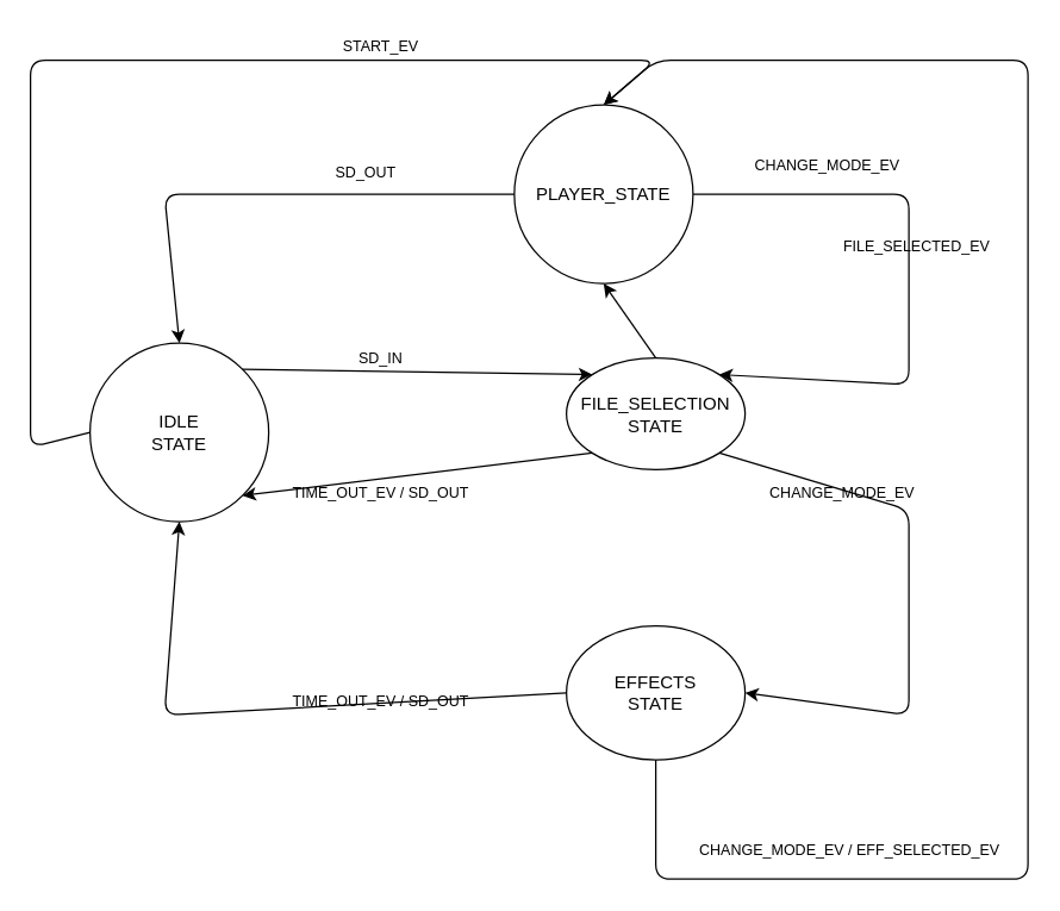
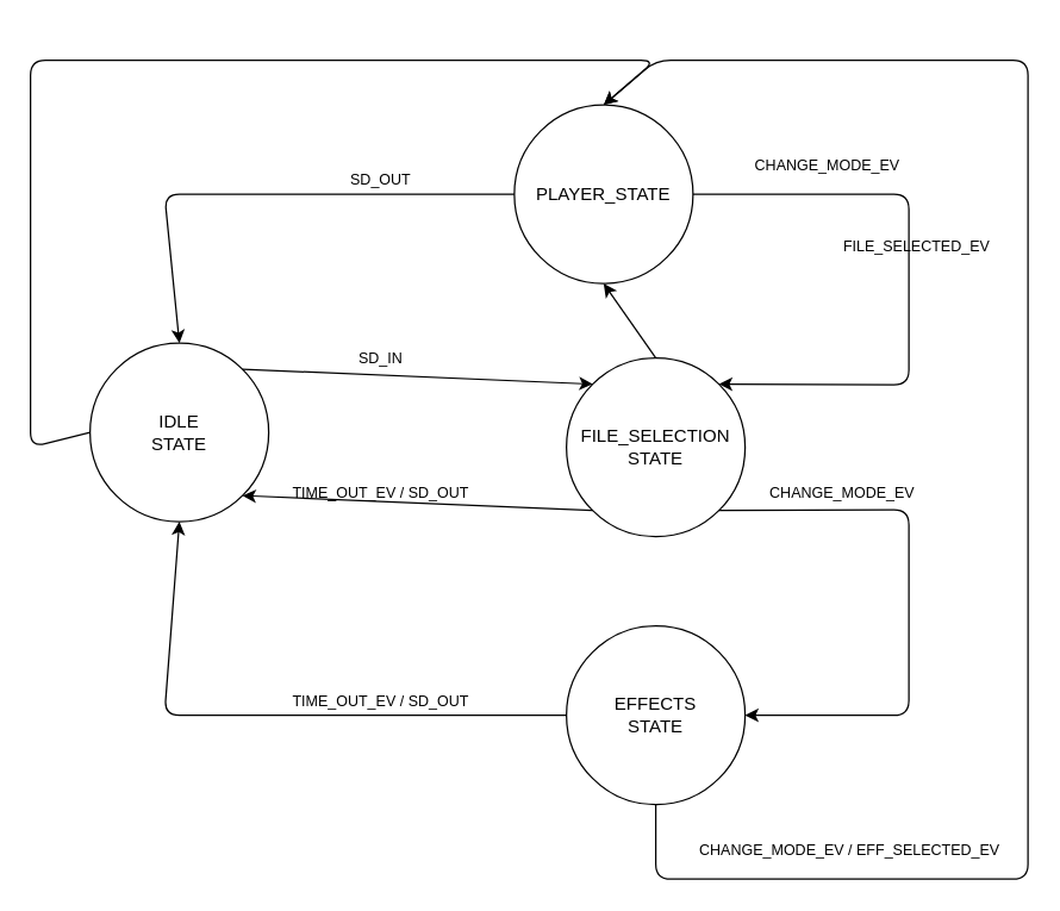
  <mxCell id="0" />
  <mxCell id="1" parent="0" />
  <mxCell id="2" value="IDLE&lt;br&gt;STATE" style="ellipse;whiteSpace=wrap;html=1;aspect=fixed;" vertex="1" parent="1"><mxGeometry x="60" y="230" width="120" height="120" as="geometry" /></mxCell>
  <mxCell id="3" value="PLAYER_STATE" style="ellipse;whiteSpace=wrap;html=1;aspect=fixed;" vertex="1" parent="1"><mxGeometry x="345" y="70" width="120" height="120" as="geometry" /></mxCell>
- <mxCell id="4" value="FILE_SELECTION&lt;br&gt;STATE" style="ellipse;whiteSpace=wrap;html=1;aspect=fixed;" vertex="1" parent="1"><mxGeometry x="380" y="240" width="120" height="75" as="geometry" /></mxCell>
- <mxCell id="5" value="EFFECTS&lt;br&gt;STATE" style="ellipse;whiteSpace=wrap;html=1;aspect=fixed;" vertex="1" parent="1"><mxGeometry x="380" y="420" width="120" height="90" as="geometry" /></mxCell>
+ <mxCell id="4" value="FILE_SELECTION&lt;br&gt;STATE" style="ellipse;whiteSpace=wrap;html=1;aspect=fixed;" vertex="1" parent="1"><mxGeometry x="380" y="240" width="120" height="120" as="geometry" /></mxCell>
+ <mxCell id="5" value="EFFECTS&lt;br&gt;STATE" style="ellipse;whiteSpace=wrap;html=1;aspect=fixed;" vertex="1" parent="1"><mxGeometry x="380" y="420" width="120" height="120" as="geometry" /></mxCell>
  <mxCell id="6" value="" style="endArrow=classic;html=1;entryX=0.5;entryY=1;entryDx=0;entryDy=0;exitX=0;exitY=0.5;exitDx=0;exitDy=0;" edge="1" parent="1" source="5" target="2"><mxGeometry width="50" height="50" relative="1" as="geometry"><mxPoint x="380" y="480" as="sourcePoint" /><mxPoint x="430" y="420" as="targetPoint" /><Array as="points"><mxPoint x="110" y="480" /></Array></mxGeometry></mxCell>
  <mxCell id="7" value="&lt;span style=&quot;font-size: 10px&quot;&gt;TIME_OUT_EV / SD_OUT&lt;/span&gt;" style="text;html=1;align=center;verticalAlign=middle;resizable=0;points=[];autosize=1;" vertex="1" parent="1"><mxGeometry x="190" y="460" width="130" height="20" as="geometry" /></mxCell>
  <mxCell id="8" value="" style="endArrow=classic;html=1;exitX=0;exitY=1;exitDx=0;exitDy=0;entryX=1;entryY=1;entryDx=0;entryDy=0;" edge="1" parent="1" source="4" target="2"><mxGeometry width="50" height="50" relative="1" as="geometry"><mxPoint x="380" y="470" as="sourcePoint" /><mxPoint x="430" y="420" as="targetPoint" /></mxGeometry></mxCell>
  <mxCell id="9" value="&lt;span style=&quot;font-size: 10px&quot;&gt;TIME_OUT_EV / SD_OUT&lt;/span&gt;" style="text;html=1;align=center;verticalAlign=middle;resizable=0;points=[];autosize=1;" vertex="1" parent="1"><mxGeometry x="190" y="320" width="130" height="20" as="geometry" /></mxCell>
  <mxCell id="10" value="" style="endArrow=classic;html=1;exitX=0;exitY=0.5;exitDx=0;exitDy=0;entryX=0.5;entryY=0;entryDx=0;entryDy=0;" edge="1" parent="1" source="3" target="2"><mxGeometry width="50" height="50" relative="1" as="geometry"><mxPoint x="380" y="470" as="sourcePoint" /><mxPoint x="430" y="420" as="targetPoint" /><Array as="points"><mxPoint x="110" y="130" /></Array></mxGeometry></mxCell>
- <mxCell id="11" value="&lt;span style=&quot;font-size: 10px&quot;&gt;SD_OUT&lt;/span&gt;" style="text;html=1;align=center;verticalAlign=middle;resizable=0;points=[];autosize=1;" vertex="1" parent="1"><mxGeometry x="215" y="105" width="60" height="20" as="geometry" /></mxCell>
+ <mxCell id="11" value="&lt;span style=&quot;font-size: 10px&quot;&gt;SD_OUT&lt;/span&gt;" style="text;html=1;align=center;verticalAlign=middle;resizable=0;points=[];autosize=1;" vertex="1" parent="1"><mxGeometry x="225" y="110" width="60" height="20" as="geometry" /></mxCell>
  <mxCell id="12" value="" style="endArrow=classic;html=1;exitX=1;exitY=0.5;exitDx=0;exitDy=0;entryX=1;entryY=0;entryDx=0;entryDy=0;" edge="1" parent="1" source="3" target="4"><mxGeometry width="50" height="50" relative="1" as="geometry"><mxPoint x="380" y="470" as="sourcePoint" /><mxPoint x="430" y="420" as="targetPoint" /><Array as="points"><mxPoint x="610" y="130" /><mxPoint x="610" y="210" /><mxPoint x="610" y="258" /></Array></mxGeometry></mxCell>
  <mxCell id="13" value="&lt;span style=&quot;font-size: 10px&quot;&gt;CHANGE_MODE_EV&lt;/span&gt;" style="text;html=1;align=center;verticalAlign=middle;resizable=0;points=[];autosize=1;" vertex="1" parent="1"><mxGeometry x="500" y="100" width="110" height="20" as="geometry" /></mxCell>
  <mxCell id="14" value="" style="endArrow=classic;html=1;entryX=1;entryY=0.5;entryDx=0;entryDy=0;exitX=1;exitY=1;exitDx=0;exitDy=0;" edge="1" parent="1" source="4" target="5"><mxGeometry width="50" height="50" relative="1" as="geometry"><mxPoint x="510" y="340" as="sourcePoint" /><mxPoint x="430" y="420" as="targetPoint" /><Array as="points"><mxPoint x="610" y="342" /><mxPoint x="610" y="480" /></Array></mxGeometry></mxCell>
  <mxCell id="15" value="&lt;span style=&quot;font-size: 10px&quot;&gt;CHANGE_MODE_EV&lt;/span&gt;" style="text;html=1;align=center;verticalAlign=middle;resizable=0;points=[];autosize=1;" vertex="1" parent="1"><mxGeometry x="510" y="320" width="110" height="20" as="geometry" /></mxCell>
  <mxCell id="16" value="" style="endArrow=classic;html=1;exitX=0.5;exitY=1;exitDx=0;exitDy=0;entryX=0.5;entryY=0;entryDx=0;entryDy=0;" edge="1" parent="1" source="5" target="3"><mxGeometry width="50" height="50" relative="1" as="geometry"><mxPoint x="380" y="470" as="sourcePoint" /><mxPoint x="430" y="420" as="targetPoint" /><Array as="points"><mxPoint x="440" y="590" /><mxPoint x="690" y="590" /><mxPoint x="690" y="40" /><mxPoint x="440" y="40" /></Array></mxGeometry></mxCell>
  <mxCell id="17" value="&lt;span style=&quot;font-size: 10px&quot;&gt;CHANGE_MODE_EV / EFF_SELECTED_EV&lt;/span&gt;" style="text;html=1;align=center;verticalAlign=middle;resizable=0;points=[];autosize=1;" vertex="1" parent="1"><mxGeometry x="460" y="560" width="220" height="20" as="geometry" /></mxCell>
  <mxCell id="18" value="" style="endArrow=classic;html=1;exitX=1;exitY=0;exitDx=0;exitDy=0;entryX=0;entryY=0;entryDx=0;entryDy=0;" edge="1" parent="1" source="2" target="4"><mxGeometry width="50" height="50" relative="1" as="geometry"><mxPoint x="420" y="380" as="sourcePoint" /><mxPoint x="470" y="330" as="targetPoint" /></mxGeometry></mxCell>
  <mxCell id="19" value="&lt;span style=&quot;font-size: 10px&quot;&gt;SD_IN&lt;/span&gt;" style="text;html=1;align=center;verticalAlign=middle;resizable=0;points=[];autosize=1;" vertex="1" parent="1"><mxGeometry x="230" y="230" width="50" height="20" as="geometry" /></mxCell>
  <mxCell id="20" value="" style="endArrow=classic;html=1;exitX=0.5;exitY=0;exitDx=0;exitDy=0;entryX=0.5;entryY=1;entryDx=0;entryDy=0;" edge="1" parent="1" source="4" target="3"><mxGeometry width="50" height="50" relative="1" as="geometry"><mxPoint x="420" y="380" as="sourcePoint" /><mxPoint x="470" y="330" as="targetPoint" /></mxGeometry></mxCell>
  <mxCell id="21" value="&lt;span style=&quot;font-size: 10px&quot;&gt;FILE_SELECTED_EV&lt;/span&gt;" style="text;html=1;align=center;verticalAlign=middle;resizable=0;points=[];autosize=1;" vertex="1" parent="1"><mxGeometry x="560" y="155" width="110" height="20" as="geometry" /></mxCell>
  <mxCell id="22" value="" style="endArrow=classic;html=1;exitX=0;exitY=0.5;exitDx=0;exitDy=0;entryX=0.5;entryY=0;entryDx=0;entryDy=0;" edge="1" parent="1" source="2" target="3"><mxGeometry width="50" height="50" relative="1" as="geometry"><mxPoint x="330" y="280" as="sourcePoint" /><mxPoint x="380" y="230" as="targetPoint" /><Array as="points"><mxPoint x="20" y="300" /><mxPoint x="20" y="40" /><mxPoint x="440" y="40" /></Array></mxGeometry></mxCell>
- <mxCell id="23" value="&lt;span style=&quot;font-size: 10px&quot;&gt;START_EV&lt;/span&gt;" style="text;html=1;align=center;verticalAlign=middle;resizable=0;points=[];autosize=1;" vertex="1" parent="1"><mxGeometry x="220" y="20" width="70" height="20" as="geometry" /></mxCell>
